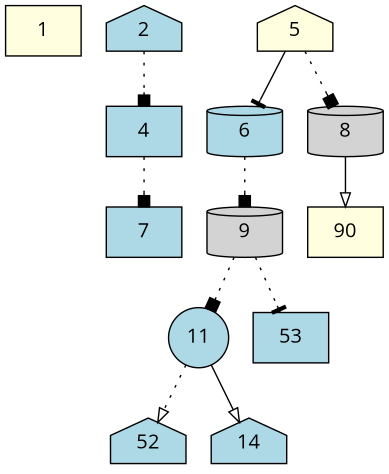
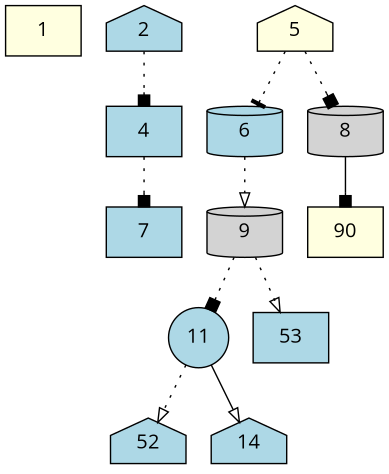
  digraph {
    fontname="Open Sans"
    node [fillcolor=lightblue fontname="Open Sans" shape=box style=filled]
    edge [arrowhead=box fontname="Open Sans" style=dotted]
    1 [alpha=47.03 fillcolor=lightyellow]
    2 [alpha=47.46 shape=house]
    4 [alpha=22.86]
    7 [alpha=28.63]
    5 [alpha=21.50 fillcolor=lightyellow shape=house]
    6 [alpha=41.47 shape=cylinder]
    8 [alpha=29.08 fillcolor=lightgrey shape=cylinder]
    9 [alpha=38.39 fillcolor=lightgrey shape=cylinder]
    n9 [alpha=33.01 fillcolor=lightyellow label=90]
    11 [alpha=42.91 shape=circle]
    n11 [alpha=44.42 label=53]
    n12 [alpha=46.58 label=52 shape=house]
    14 [alpha=20.16 shape=house]
    2 -> 4
    4 -> 7
-   5 -> 6 [arrowhead=tee style=solid]
+   5 -> 6 [arrowhead=tee]
    5 -> 8
-   6 -> 9
-   8 -> n9 [arrowhead=onormal style=solid]
+   6 -> 9 [arrowhead=onormal]
+   8 -> n9 [style=solid]
    9 -> 11
-   9 -> n11 [arrowhead=tee]
+   9 -> n11 [arrowhead=onormal]
    11 -> n12 [arrowhead=onormal]
    11 -> 14 [arrowhead=onormal style=solid]
  }
